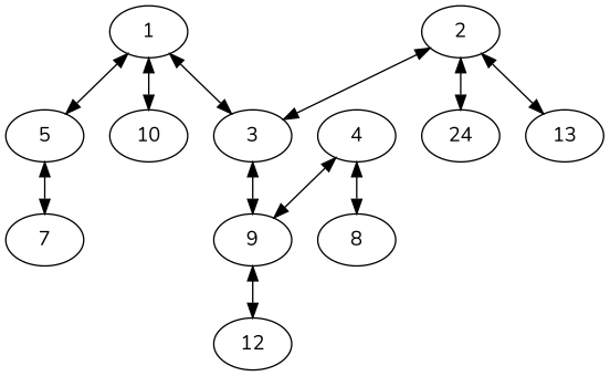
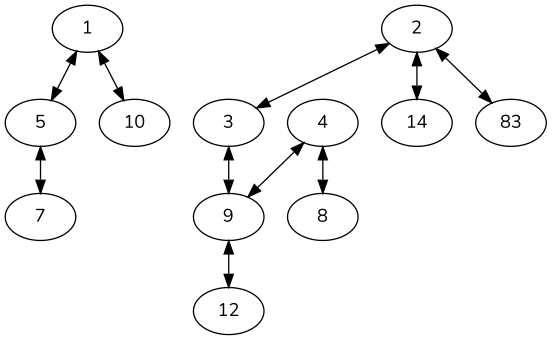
  digraph {
    fontname=Nunito
    node [fontname=Nunito]
    edge [dir=both fontname=Nunito]
    n1 [label=1]
    n2 [label=5]
    n3 [label=10]
    n4 [label=3]
    n5 [label=7]
    n6 [label=9]
    n7 [label=12]
    n8 [label=2]
-   n9 [label=24]
-   n10 [label=13]
+   n9 [label=14]
+   n10 [label=83]
    n11 [label=4]
    n12 [label=8]
    n1 -> n2
    n1 -> n3
-   n1 -> n4
    n2 -> n5
    n4 -> n6
    n6 -> n7
    n8 -> n4
    n8 -> n9
    n8 -> n10
    n11 -> n6
    n11 -> n12
  }
